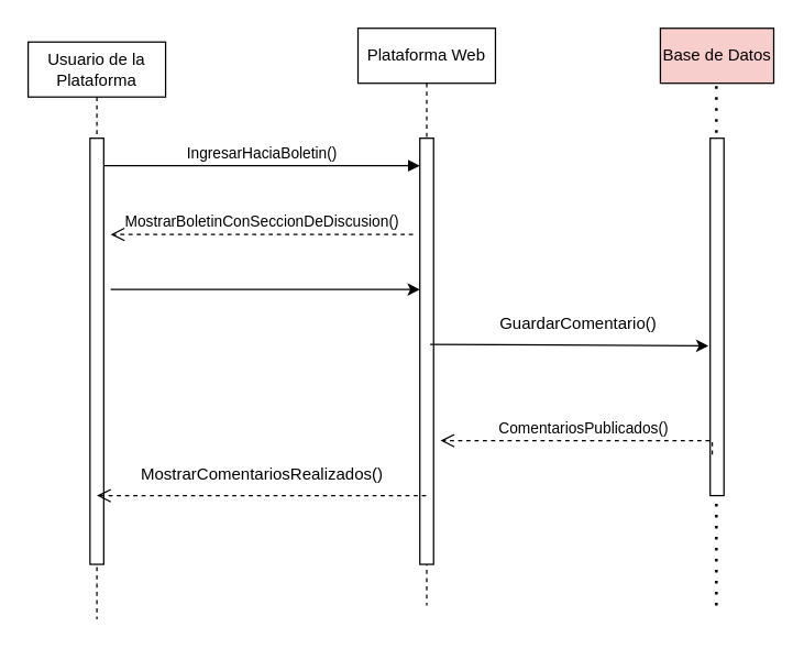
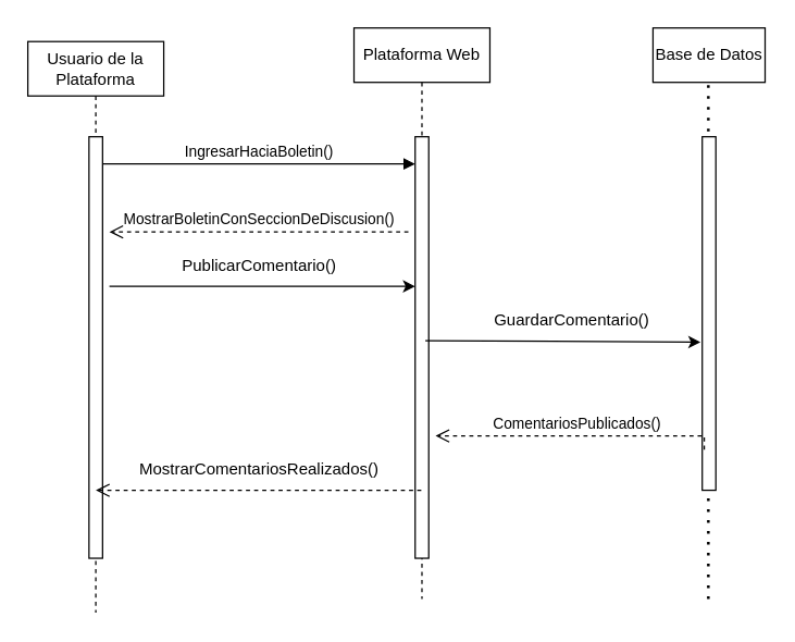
  <mxCell id="0" />
  <mxCell id="1" parent="0" />
  <mxCell id="2" value="Usuario de la Plataforma" style="shape=umlLifeline;perimeter=lifelinePerimeter;whiteSpace=wrap;html=1;container=0;dropTarget=0;collapsible=0;recursiveResize=0;outlineConnect=0;portConstraint=eastwest;newEdgeStyle={&quot;edgeStyle&quot;:&quot;elbowEdgeStyle&quot;,&quot;elbow&quot;:&quot;vertical&quot;,&quot;curved&quot;:0,&quot;rounded&quot;:0};" vertex="1" parent="1"><mxGeometry x="20" y="30" width="100" height="420" as="geometry" /></mxCell>
  <mxCell id="3" value="" style="html=1;points=[];perimeter=orthogonalPerimeter;outlineConnect=0;targetShapes=umlLifeline;portConstraint=eastwest;newEdgeStyle={&quot;edgeStyle&quot;:&quot;elbowEdgeStyle&quot;,&quot;elbow&quot;:&quot;vertical&quot;,&quot;curved&quot;:0,&quot;rounded&quot;:0};" vertex="1" parent="2"><mxGeometry x="45" y="70" width="10" height="310" as="geometry" /></mxCell>
  <mxCell id="4" value="Plataforma Web" style="shape=umlLifeline;perimeter=lifelinePerimeter;whiteSpace=wrap;html=1;container=0;dropTarget=0;collapsible=0;recursiveResize=0;outlineConnect=0;portConstraint=eastwest;newEdgeStyle={&quot;edgeStyle&quot;:&quot;elbowEdgeStyle&quot;,&quot;elbow&quot;:&quot;vertical&quot;,&quot;curved&quot;:0,&quot;rounded&quot;:0};size=40;" vertex="1" parent="1"><mxGeometry x="260" y="20" width="100" height="420" as="geometry" /></mxCell>
  <mxCell id="5" value="" style="html=1;points=[];perimeter=orthogonalPerimeter;outlineConnect=0;targetShapes=umlLifeline;portConstraint=eastwest;newEdgeStyle={&quot;edgeStyle&quot;:&quot;elbowEdgeStyle&quot;,&quot;elbow&quot;:&quot;vertical&quot;,&quot;curved&quot;:0,&quot;rounded&quot;:0};" vertex="1" parent="4"><mxGeometry x="45" y="80" width="10" height="310" as="geometry" /></mxCell>
  <mxCell id="6" value="IngresarHaciaBoletin()" style="html=1;verticalAlign=bottom;endArrow=block;edgeStyle=elbowEdgeStyle;elbow=vertical;curved=0;rounded=0;" edge="1" parent="1"><mxGeometry relative="1" as="geometry"><mxPoint x="75" y="120" as="sourcePoint" /><Array as="points"><mxPoint x="160" y="120" /></Array><mxPoint x="305" y="120" as="targetPoint" /></mxGeometry></mxCell>
  <mxCell id="7" value="MostrarBoletinConSeccionDeDiscusion()" style="html=1;verticalAlign=bottom;endArrow=open;dashed=1;endSize=8;edgeStyle=elbowEdgeStyle;elbow=vertical;curved=0;rounded=0;" edge="1" parent="1"><mxGeometry relative="1" as="geometry"><mxPoint x="80" y="170" as="targetPoint" /><Array as="points"><mxPoint x="175" y="170" /></Array><mxPoint x="300" y="170" as="sourcePoint" /></mxGeometry></mxCell>
+ <mxCell id="8" value="PublicarComentario()" style="text;html=1;align=center;verticalAlign=middle;resizable=0;points=[];autosize=1;strokeColor=none;fillColor=none;" vertex="1" parent="1"><mxGeometry x="120" y="180" width="140" height="30" as="geometry" /></mxCell>
  <mxCell id="9" value="" style="endArrow=classic;html=1;rounded=0;" edge="1" parent="1" target="5"><mxGeometry width="50" height="50" relative="1" as="geometry"><mxPoint x="80" y="210" as="sourcePoint" /><mxPoint x="160" y="210" as="targetPoint" /></mxGeometry></mxCell>
  <mxCell id="10" value="" style="endArrow=none;dashed=1;html=1;dashPattern=1 3;strokeWidth=2;rounded=0;" edge="1" parent="1"><mxGeometry width="50" height="50" relative="1" as="geometry"><mxPoint x="520.75" y="440" as="sourcePoint" /><mxPoint x="520.75" y="60" as="targetPoint" /></mxGeometry></mxCell>
- <mxCell id="11" value="Base de Datos" style="rounded=0;whiteSpace=wrap;html=1;fillColor=#f8cecc;" vertex="1" parent="1"><mxGeometry x="480" y="20" width="82.5" height="40" as="geometry" /></mxCell>
+ <mxCell id="11" value="Base de Datos" style="rounded=0;whiteSpace=wrap;html=1;" vertex="1" parent="1"><mxGeometry x="480" y="20" width="82.5" height="40" as="geometry" /></mxCell>
  <mxCell id="12" value="" style="endArrow=classic;html=1;rounded=0;entryX=0.581;entryY=1.125;entryDx=0;entryDy=0;entryPerimeter=0;" edge="1" parent="1" target="13"><mxGeometry width="50" height="50" relative="1" as="geometry"><mxPoint x="312.5" y="250" as="sourcePoint" /><mxPoint x="457.5" y="250" as="targetPoint" /></mxGeometry></mxCell>
  <mxCell id="13" value="" style="rounded=0;whiteSpace=wrap;html=1;direction=south;" vertex="1" parent="1"><mxGeometry x="516.25" y="100" width="10" height="260" as="geometry" /></mxCell>
  <mxCell id="14" value="GuardarComentario()" style="text;html=1;align=center;verticalAlign=middle;resizable=0;points=[];autosize=1;strokeColor=none;fillColor=none;" vertex="1" parent="1"><mxGeometry x="350" y="220" width="140" height="30" as="geometry" /></mxCell>
  <mxCell id="15" value="ComentariosPublicados()" style="html=1;verticalAlign=bottom;endArrow=open;dashed=1;endSize=8;edgeStyle=elbowEdgeStyle;elbow=vertical;curved=0;rounded=0;exitX=0.885;exitY=0.85;exitDx=0;exitDy=0;exitPerimeter=0;" edge="1" parent="1" source="13"><mxGeometry relative="1" as="geometry"><mxPoint x="320" y="320" as="targetPoint" /><Array as="points"><mxPoint x="415" y="320" /></Array><mxPoint x="540" y="320" as="sourcePoint" /></mxGeometry></mxCell>
  <mxCell id="16" value="MostrarComentariosRealizados()" style="text;html=1;align=center;verticalAlign=middle;resizable=0;points=[];autosize=1;strokeColor=none;fillColor=none;" vertex="1" parent="1"><mxGeometry x="90" y="330" width="200" height="30" as="geometry" /></mxCell>
  <mxCell id="17" value="" style="html=1;verticalAlign=bottom;endArrow=open;dashed=1;endSize=8;edgeStyle=elbowEdgeStyle;elbow=vertical;curved=0;rounded=0;" edge="1" parent="1" source="4"><mxGeometry relative="1" as="geometry"><mxPoint x="70" y="360" as="targetPoint" /><Array as="points"><mxPoint x="165" y="360" /></Array><mxPoint x="279" y="359" as="sourcePoint" /></mxGeometry></mxCell>
